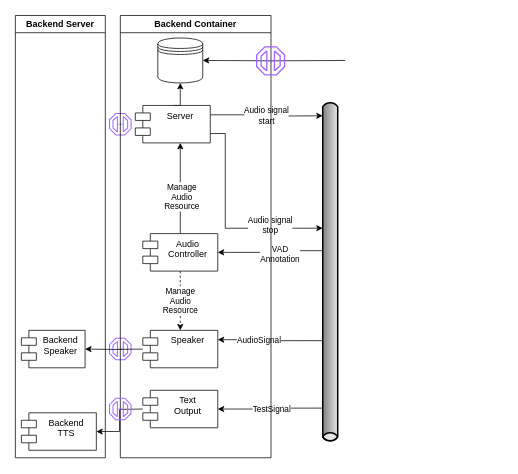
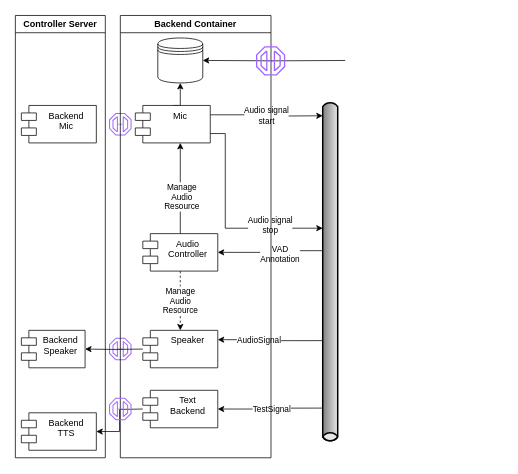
  <mxCell id="0" />
  <mxCell id="1" parent="0" />
  <mxCell id="2" value="" style="sketch=0;outlineConnect=0;fontColor=#232F3E;gradientColor=none;fillColor=#A166FF;strokeColor=none;dashed=0;verticalLabelPosition=bottom;verticalAlign=top;align=center;html=1;fontSize=12;fontStyle=0;aspect=fixed;pointerEvents=1;shape=mxgraph.aws4.endpoint;" parent="1" vertex="1"><mxGeometry x="145" y="450" width="30" height="30" as="geometry" /></mxCell>
  <mxCell id="3" value="Audio signal&lt;br&gt;start" style="edgeStyle=orthogonalEdgeStyle;rounded=0;orthogonalLoop=1;jettySize=auto;html=1;exitX=1;exitY=0.25;exitDx=0;exitDy=0;entryX=0;entryY=1;entryDx=80;entryDy=0;entryPerimeter=0;" parent="1" source="5" edge="1"><mxGeometry relative="1" as="geometry"><mxPoint x="430" y="153.75" as="targetPoint" /></mxGeometry></mxCell>
  <mxCell id="4" style="edgeStyle=orthogonalEdgeStyle;rounded=0;orthogonalLoop=1;jettySize=auto;html=1;exitX=0.5;exitY=0;exitDx=0;exitDy=0;entryX=0.5;entryY=1;entryDx=0;entryDy=0;" parent="1" source="5" target="24" edge="1"><mxGeometry relative="1" as="geometry" /></mxCell>
- <mxCell id="5" value="Server&#10;" style="shape=module;align=left;spacingLeft=20;align=center;verticalAlign=top;" parent="1" vertex="1"><mxGeometry x="180" y="140" width="100" height="50" as="geometry" /></mxCell>
+ <mxCell id="5" value="Mic&#10;" style="shape=module;align=left;spacingLeft=20;align=center;verticalAlign=top;" parent="1" vertex="1"><mxGeometry x="180" y="140" width="100" height="50" as="geometry" /></mxCell>
  <mxCell id="6" value="" style="sketch=0;outlineConnect=0;fontColor=#232F3E;gradientColor=none;fillColor=#A166FF;strokeColor=none;dashed=0;verticalLabelPosition=bottom;verticalAlign=top;align=center;html=1;fontSize=12;fontStyle=0;aspect=fixed;pointerEvents=1;shape=mxgraph.aws4.endpoint;" parent="1" vertex="1"><mxGeometry x="145" y="150" width="30" height="30" as="geometry" /></mxCell>
  <mxCell id="7" style="edgeStyle=orthogonalEdgeStyle;rounded=0;orthogonalLoop=1;jettySize=auto;html=1;exitX=0;exitY=1;exitDx=320;exitDy=0;exitPerimeter=0;entryX=1;entryY=0.25;entryDx=0;entryDy=0;" parent="1" source="11" target="29" edge="1"><mxGeometry relative="1" as="geometry" /></mxCell>
  <mxCell id="8" value="AudioSignal" style="edgeLabel;html=1;align=center;verticalAlign=middle;resizable=0;points=[];" parent="7" vertex="1" connectable="0"><mxGeometry x="0.227" relative="1" as="geometry"><mxPoint as="offset" /></mxGeometry></mxCell>
  <mxCell id="9" style="edgeStyle=orthogonalEdgeStyle;rounded=0;orthogonalLoop=1;jettySize=auto;html=1;exitX=0;exitY=1;exitDx=410;exitDy=0;exitPerimeter=0;entryX=1;entryY=0.5;entryDx=0;entryDy=0;" edge="1" parent="1" source="11" target="30"><mxGeometry relative="1" as="geometry" /></mxCell>
  <mxCell id="10" value="TestSignal" style="edgeLabel;html=1;align=center;verticalAlign=middle;resizable=0;points=[];" vertex="1" connectable="0" parent="9"><mxGeometry x="-0.122" y="-2" relative="1" as="geometry"><mxPoint x="-7" y="3" as="offset" /></mxGeometry></mxCell>
  <mxCell id="11" value="" style="strokeWidth=2;strokeColor=#000000;dashed=0;align=center;html=1;fontSize=8;shape=mxgraph.eip.messageChannel;rotation=90;" parent="1" vertex="1"><mxGeometry x="211.88" y="351.88" width="456.25" height="20" as="geometry" /></mxCell>
  <mxCell id="12" value="Audio signal&lt;br&gt;stop" style="edgeStyle=orthogonalEdgeStyle;rounded=0;orthogonalLoop=1;jettySize=auto;html=1;exitX=1;exitY=0.75;exitDx=0;exitDy=0;entryX=0;entryY=1;entryDx=170;entryDy=0;entryPerimeter=0;" parent="1" source="5" target="11" edge="1"><mxGeometry x="0.493" y="4" relative="1" as="geometry"><mxPoint x="430" y="178" as="targetPoint" /><mxPoint x="350" y="162.5" as="sourcePoint" /><Array as="points"><mxPoint x="300" y="178" /><mxPoint x="300" y="304" /></Array><mxPoint as="offset" /></mxGeometry></mxCell>
  <mxCell id="13" style="edgeStyle=orthogonalEdgeStyle;rounded=0;orthogonalLoop=1;jettySize=auto;html=1;" parent="1" target="14" edge="1"><mxGeometry relative="1" as="geometry"><mxPoint x="190" y="465" as="sourcePoint" /><mxPoint x="190" y="465" as="targetPoint" /></mxGeometry></mxCell>
  <mxCell id="14" value="Backend&#10;Speaker" style="shape=module;align=left;spacingLeft=20;align=center;verticalAlign=top;" parent="1" vertex="1"><mxGeometry x="28" y="440" width="85" height="50" as="geometry" /></mxCell>
- <mxCell id="15" value="Backend Server" style="swimlane;" parent="1" vertex="1"><mxGeometry x="20" y="20" width="120" height="590" as="geometry" /></mxCell>
+ <mxCell id="15" value="Controller Server" style="swimlane;" parent="1" vertex="1"><mxGeometry x="20" y="20" width="120" height="590" as="geometry" /></mxCell>
+ <mxCell id="16" value="Backend&#10;Mic" style="shape=module;align=left;spacingLeft=20;align=center;verticalAlign=top;" parent="15" vertex="1"><mxGeometry x="8" y="120" width="100" height="50" as="geometry" /></mxCell>
  <mxCell id="17" value="Backend&#10;TTS" style="shape=module;align=left;spacingLeft=20;align=center;verticalAlign=top;" vertex="1" parent="15"><mxGeometry x="8" y="530" width="100" height="50" as="geometry" /></mxCell>
  <mxCell id="18" style="edgeStyle=orthogonalEdgeStyle;rounded=0;orthogonalLoop=1;jettySize=auto;html=1;entryX=1;entryY=0.5;entryDx=0;entryDy=0;exitX=0;exitY=1;exitDx=200;exitDy=0;exitPerimeter=0;" parent="1" source="11" target="28" edge="1"><mxGeometry relative="1" as="geometry"><mxPoint x="460" y="193.75" as="targetPoint" /><mxPoint x="430" y="355" as="sourcePoint" /></mxGeometry></mxCell>
  <mxCell id="19" value="VAD&lt;br&gt;Annotation" style="edgeLabel;html=1;align=center;verticalAlign=middle;resizable=0;points=[];" parent="18" vertex="1" connectable="0"><mxGeometry x="-0.311" relative="1" as="geometry"><mxPoint x="-9" y="5" as="offset" /></mxGeometry></mxCell>
  <mxCell id="20" style="edgeStyle=orthogonalEdgeStyle;rounded=0;orthogonalLoop=1;jettySize=auto;html=1;exitX=0.5;exitY=0;exitDx=0;exitDy=0;" parent="1" source="28" edge="1"><mxGeometry relative="1" as="geometry"><mxPoint x="240" y="190" as="targetPoint" /></mxGeometry></mxCell>
  <mxCell id="21" value="Manage&lt;br&gt;Audio&lt;br&gt;Resource" style="edgeLabel;html=1;align=center;verticalAlign=middle;resizable=0;points=[];" parent="20" vertex="1" connectable="0"><mxGeometry x="-0.171" y="-1" relative="1" as="geometry"><mxPoint as="offset" /></mxGeometry></mxCell>
  <mxCell id="22" style="edgeStyle=orthogonalEdgeStyle;rounded=0;orthogonalLoop=1;jettySize=auto;html=1;entryX=1;entryY=0.5;entryDx=0;entryDy=0;" edge="1" parent="1" target="17"><mxGeometry relative="1" as="geometry"><mxPoint x="190" y="545" as="sourcePoint" /></mxGeometry></mxCell>
  <mxCell id="23" value="Backend Container" style="swimlane;" parent="1" vertex="1"><mxGeometry x="160" y="20" width="201" height="590" as="geometry" /></mxCell>
  <mxCell id="24" value="" style="shape=datastore;whiteSpace=wrap;html=1;" parent="23" vertex="1"><mxGeometry x="50" y="30" width="60" height="60" as="geometry" /></mxCell>
  <mxCell id="25" value="" style="edgeStyle=orthogonalEdgeStyle;rounded=0;orthogonalLoop=1;jettySize=auto;html=1;" edge="1" parent="23" target="24"><mxGeometry relative="1" as="geometry"><mxPoint x="300" y="60" as="sourcePoint" /></mxGeometry></mxCell>
  <mxCell id="26" value="" style="sketch=0;outlineConnect=0;fontColor=#232F3E;gradientColor=none;fillColor=#A166FF;strokeColor=none;dashed=0;verticalLabelPosition=bottom;verticalAlign=top;align=center;html=1;fontSize=12;fontStyle=0;aspect=fixed;pointerEvents=1;shape=mxgraph.aws4.endpoint;" parent="23" vertex="1"><mxGeometry x="181" y="41" width="39" height="39" as="geometry" /></mxCell>
  <mxCell id="27" value="Manage&lt;br&gt;Audio&lt;br&gt;Resource" style="edgeStyle=orthogonalEdgeStyle;rounded=0;orthogonalLoop=1;jettySize=auto;html=1;exitX=0.5;exitY=1;exitDx=0;exitDy=0;entryX=0.5;entryY=0;entryDx=0;entryDy=0;dashed=1;" parent="23" source="28" target="29" edge="1"><mxGeometry relative="1" as="geometry" /></mxCell>
  <mxCell id="28" value="Audio&#10;Controller" style="shape=module;align=left;spacingLeft=20;align=center;verticalAlign=top;" parent="23" vertex="1"><mxGeometry x="30" y="291" width="100" height="50" as="geometry" /></mxCell>
  <mxCell id="29" value="Speaker" style="shape=module;align=left;spacingLeft=20;align=center;verticalAlign=top;" parent="23" vertex="1"><mxGeometry x="30" y="420" width="100" height="50" as="geometry" /></mxCell>
- <mxCell id="30" value="Text&#10;Output" style="shape=module;align=left;spacingLeft=20;align=center;verticalAlign=top;" vertex="1" parent="23"><mxGeometry x="30" y="500" width="100" height="50" as="geometry" /></mxCell>
+ <mxCell id="30" value="Text&#10;Backend" style="shape=module;align=left;spacingLeft=20;align=center;verticalAlign=top;" vertex="1" parent="23"><mxGeometry x="30" y="500" width="100" height="50" as="geometry" /></mxCell>
  <mxCell id="31" value="" style="sketch=0;outlineConnect=0;fontColor=#232F3E;gradientColor=none;fillColor=#A166FF;strokeColor=none;dashed=0;verticalLabelPosition=bottom;verticalAlign=top;align=center;html=1;fontSize=12;fontStyle=0;aspect=fixed;pointerEvents=1;shape=mxgraph.aws4.endpoint;" vertex="1" parent="23"><mxGeometry x="-15" y="510" width="30" height="30" as="geometry" /></mxCell>
